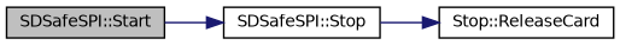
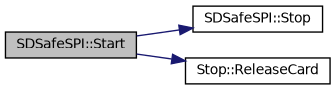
  digraph {
    rankdir=LR
    node [color=black fillcolor=white fontname=Helvetica fontsize=10 shape=record style=filled]
    edge [color=midnightblue fontname=Helvetica fontsize=10 labelfontname=Helvetica labelfontsize=10 style=solid]
    n1 [fillcolor=grey75 fontcolor=black height=0.2 label="SDSafeSPI::Start" width=0.4]
    n2 [height=0.2 label="SDSafeSPI::Stop" width=0.4]
    n3 [height=0.2 label="Stop::ReleaseCard" width=0.4]
    n1 -> n2
-   n2 -> n3
+   n1 -> n3
  }
